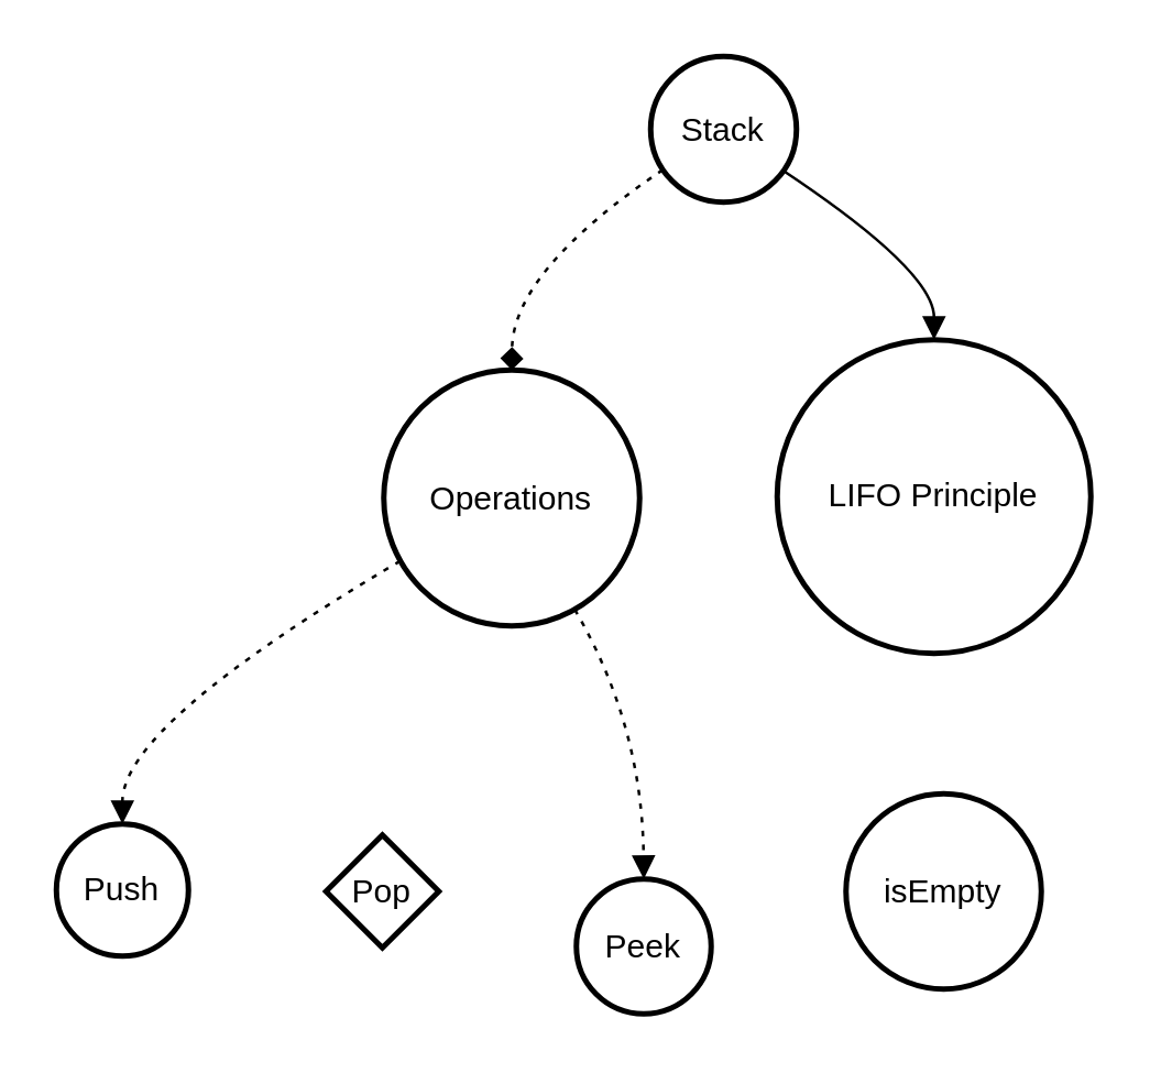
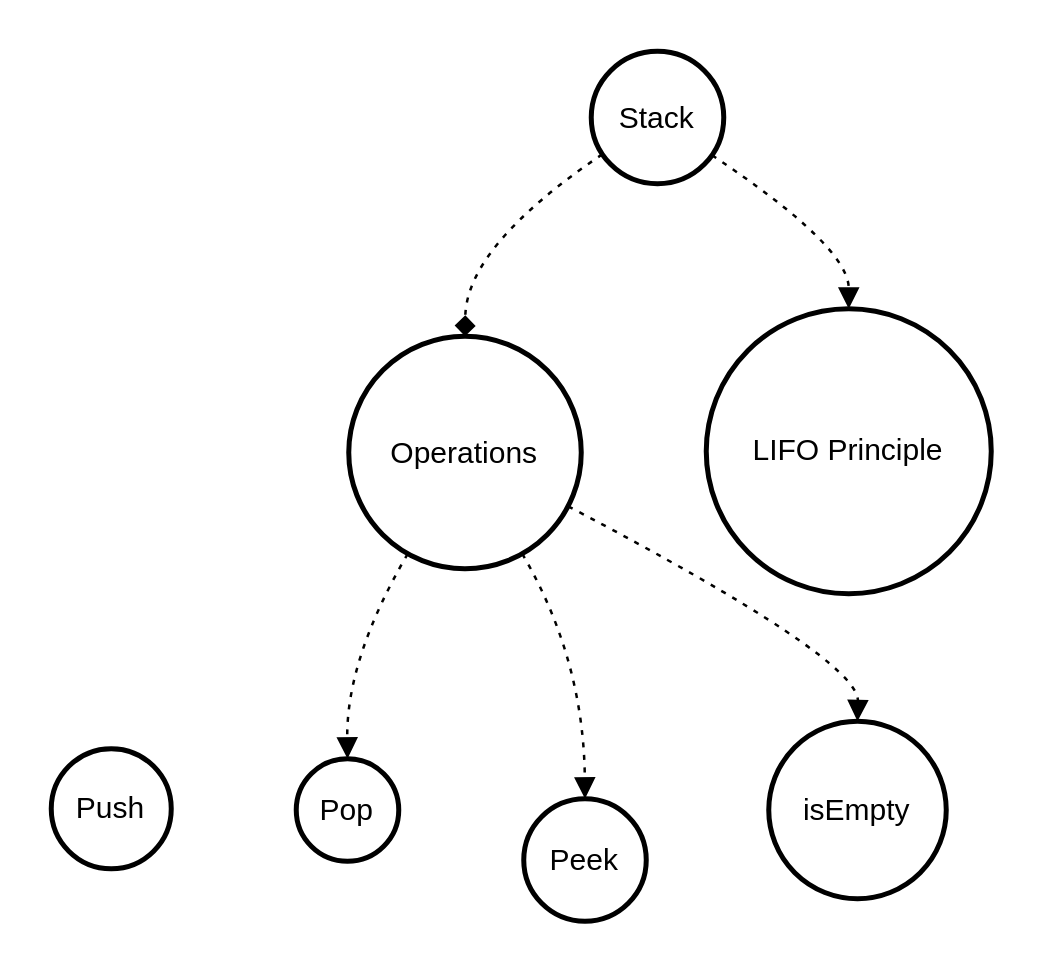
  <mxCell id="0" />
  <mxCell id="1" parent="0" />
  <mxCell id="2" value="Stack" style="ellipse;aspect=fixed;strokeWidth=2;whiteSpace=wrap;" vertex="1" parent="1"><mxGeometry x="236" y="20" width="53" height="53" as="geometry" /></mxCell>
  <mxCell id="3" value="Operations" style="ellipse;aspect=fixed;strokeWidth=2;whiteSpace=wrap;" vertex="1" parent="1"><mxGeometry x="139" y="134" width="93" height="93" as="geometry" /></mxCell>
  <mxCell id="4" value="LIFO Principle" style="ellipse;aspect=fixed;strokeWidth=2;whiteSpace=wrap;" vertex="1" parent="1"><mxGeometry x="282" y="123" width="114" height="114" as="geometry" /></mxCell>
  <mxCell id="5" value="Push" style="ellipse;aspect=fixed;strokeWidth=2;whiteSpace=wrap;" vertex="1" parent="1"><mxGeometry x="20" y="299" width="48" height="48" as="geometry" /></mxCell>
- <mxCell id="6" value="Pop" style="rhombus;aspect=fixed;strokeWidth=2;whiteSpace=wrap;" vertex="1" parent="1"><mxGeometry x="118" y="303" width="41" height="41" as="geometry" /></mxCell>
+ <mxCell id="6" value="Pop" style="ellipse;aspect=fixed;strokeWidth=2;whiteSpace=wrap;" vertex="1" parent="1"><mxGeometry x="118" y="303" width="41" height="41" as="geometry" /></mxCell>
  <mxCell id="7" value="Peek" style="ellipse;aspect=fixed;strokeWidth=2;whiteSpace=wrap;" vertex="1" parent="1"><mxGeometry x="209" y="319" width="49" height="49" as="geometry" /></mxCell>
  <mxCell id="8" value="isEmpty" style="ellipse;aspect=fixed;strokeWidth=2;whiteSpace=wrap;" vertex="1" parent="1"><mxGeometry x="307" y="288" width="71" height="71" as="geometry" /></mxCell>
  <mxCell id="9" value="" style="curved=1;dashed=1;dashPattern=2 3;startArrow=none;endArrow=diamond;exitX=-0.01;exitY=0.84;entryX=0.5;entryY=0;" edge="1" parent="1" source="2" target="3"><mxGeometry relative="1" as="geometry"><Array as="points"><mxPoint x="186" y="98" /></Array></mxGeometry></mxCell>
- <mxCell id="10" value="" style="curved=1;dashed=0;dashPattern=2 3;startArrow=none;endArrow=block;exitX=1;exitY=0.84;entryX=0.5;entryY=0;" edge="1" parent="1" source="2" target="4"><mxGeometry relative="1" as="geometry"><Array as="points"><mxPoint x="339" y="98" /></Array></mxGeometry></mxCell>
- <mxCell id="11" value="" style="curved=1;dashed=1;dashPattern=2 3;startArrow=none;endArrow=block;exitX=0;exitY=0.79;entryX=0.5;entryY=0;" edge="1" parent="1" source="3" target="5"><mxGeometry relative="1" as="geometry"><Array as="points"><mxPoint x="44" y="263" /></Array></mxGeometry></mxCell>
+ <mxCell id="10" value="" style="curved=1;dashed=1;dashPattern=2 3;startArrow=none;endArrow=block;exitX=1;exitY=0.84;entryX=0.5;entryY=0;" edge="1" parent="1" source="2" target="4"><mxGeometry relative="1" as="geometry"><Array as="points"><mxPoint x="339" y="98" /></Array></mxGeometry></mxCell>
+ <mxCell id="12" value="" style="curved=1;dashed=1;dashPattern=2 3;startArrow=none;endArrow=block;exitX=0.21;exitY=1;entryX=0.49;entryY=-0.01;" edge="1" parent="1" source="3" target="6"><mxGeometry relative="1" as="geometry"><Array as="points"><mxPoint x="138" y="263" /></Array></mxGeometry></mxCell>
  <mxCell id="13" value="" style="curved=1;dashed=1;dashPattern=2 3;startArrow=none;endArrow=block;exitX=0.79;exitY=1;entryX=0.49;entryY=-0.01;" edge="1" parent="1" source="3" target="7"><mxGeometry relative="1" as="geometry"><Array as="points"><mxPoint x="233" y="263" /></Array></mxGeometry></mxCell>
+ <mxCell id="14" value="" style="curved=1;dashed=1;dashPattern=2 3;startArrow=none;endArrow=block;exitX=1;exitY=0.76;entryX=0.5;entryY=-0.01;" edge="1" parent="1" source="3" target="8"><mxGeometry relative="1" as="geometry"><Array as="points"><mxPoint x="343" y="263" /></Array></mxGeometry></mxCell>
